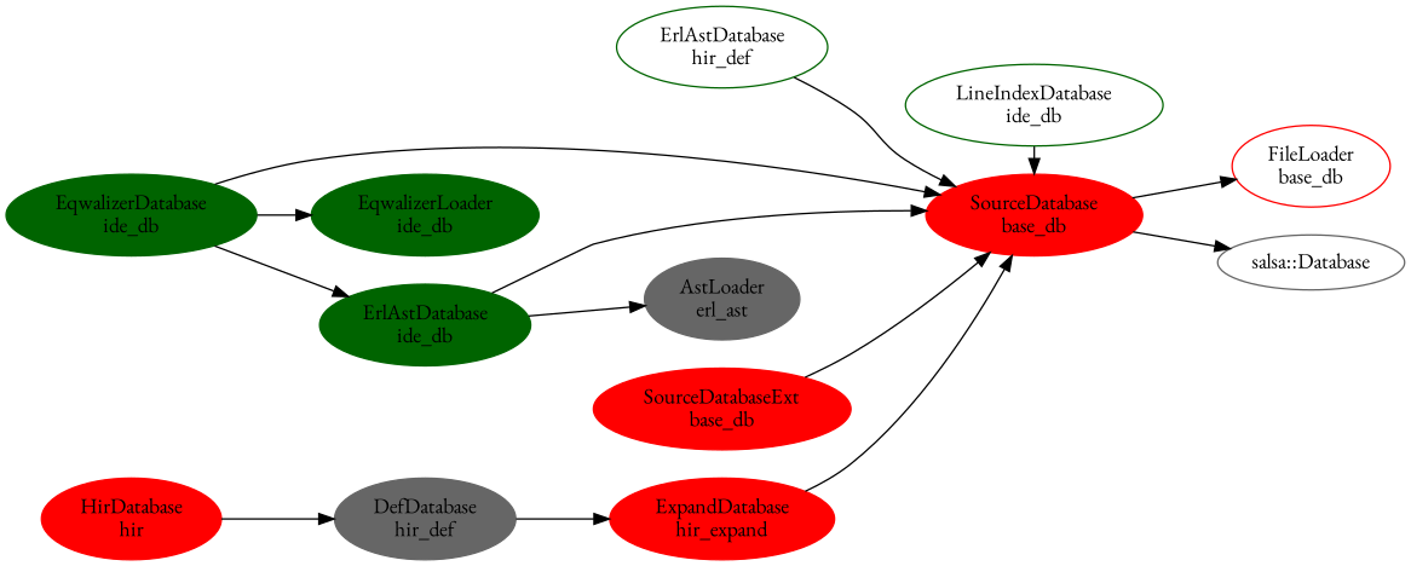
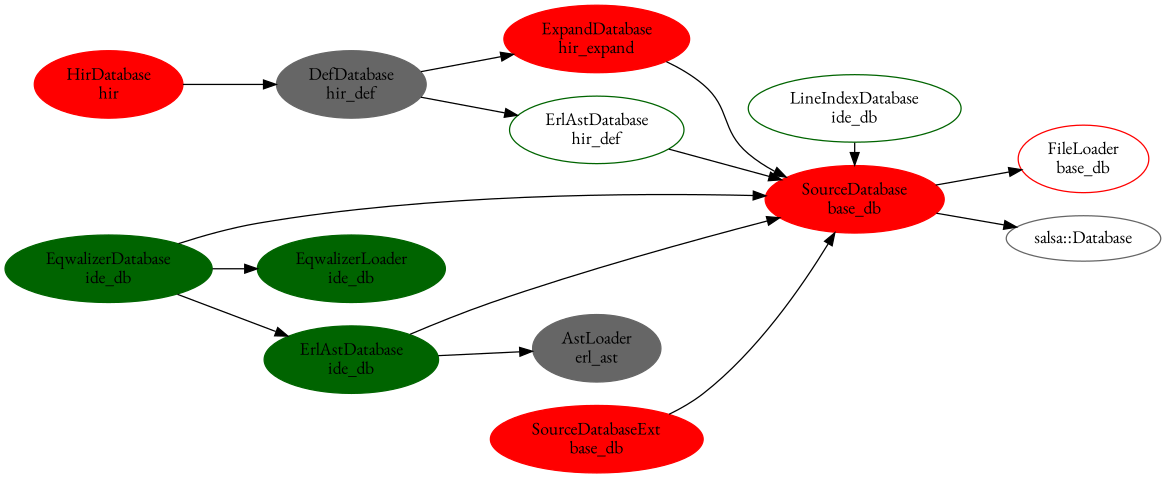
  digraph {
    fontname="EB Garamond"
    rankdir=LR
    node [color=red fontname="EB Garamond" style=filled]
    edge [fontname="EB Garamond"]
    n1 [label="ExpandDatabase\nhir_expand"]
    n2 [color=darkgreen label="ErlAstDatabase\nhir_def" style=""]
    n3 [label="HirDatabase\nhir"]
    n4 [color=darkgreen label="EqwalizerDatabase\nide_db"]
    n5 [label="SourceDatabase\nbase_db"]
    n6 [color=darkgreen label="LineIndexDatabase\nide_db" style=""]
    n7 [label="FileLoader\nbase_db" style=""]
    "salsa::Database" [color=gray40 style=""]
    n9 [color=gray40 label="DefDatabase\nhir_def"]
    n10 [color=darkgreen label="EqwalizerLoader\nide_db"]
    n11 [color=darkgreen label="ErlAstDatabase\nide_db"]
    n12 [color=gray40 label="AstLoader\nerl_ast"]
    n13 [label="SourceDatabaseExt\nbase_db"]
    subgraph sub_1 {
      rank=same
      n1
      n2
    }
    subgraph sub_2 {
      rank=same
      n3
      n4
    }
    subgraph sub_3 {
      rank=same
      n5
      n6
    }
    subgraph sub_4 {
      rank=max
      n7
      "salsa::Database"
    }
    n1 -> n5
    n2 -> n5
    n3 -> n9
    n4 -> n5
    n4 -> n10
    n4 -> n11
    n5 -> n7
    n5 -> "salsa::Database"
    n6 -> n5
    n9 -> n1
+   n9 -> n2
    n11 -> n5
    n11 -> n12
    n13 -> n5
  }
